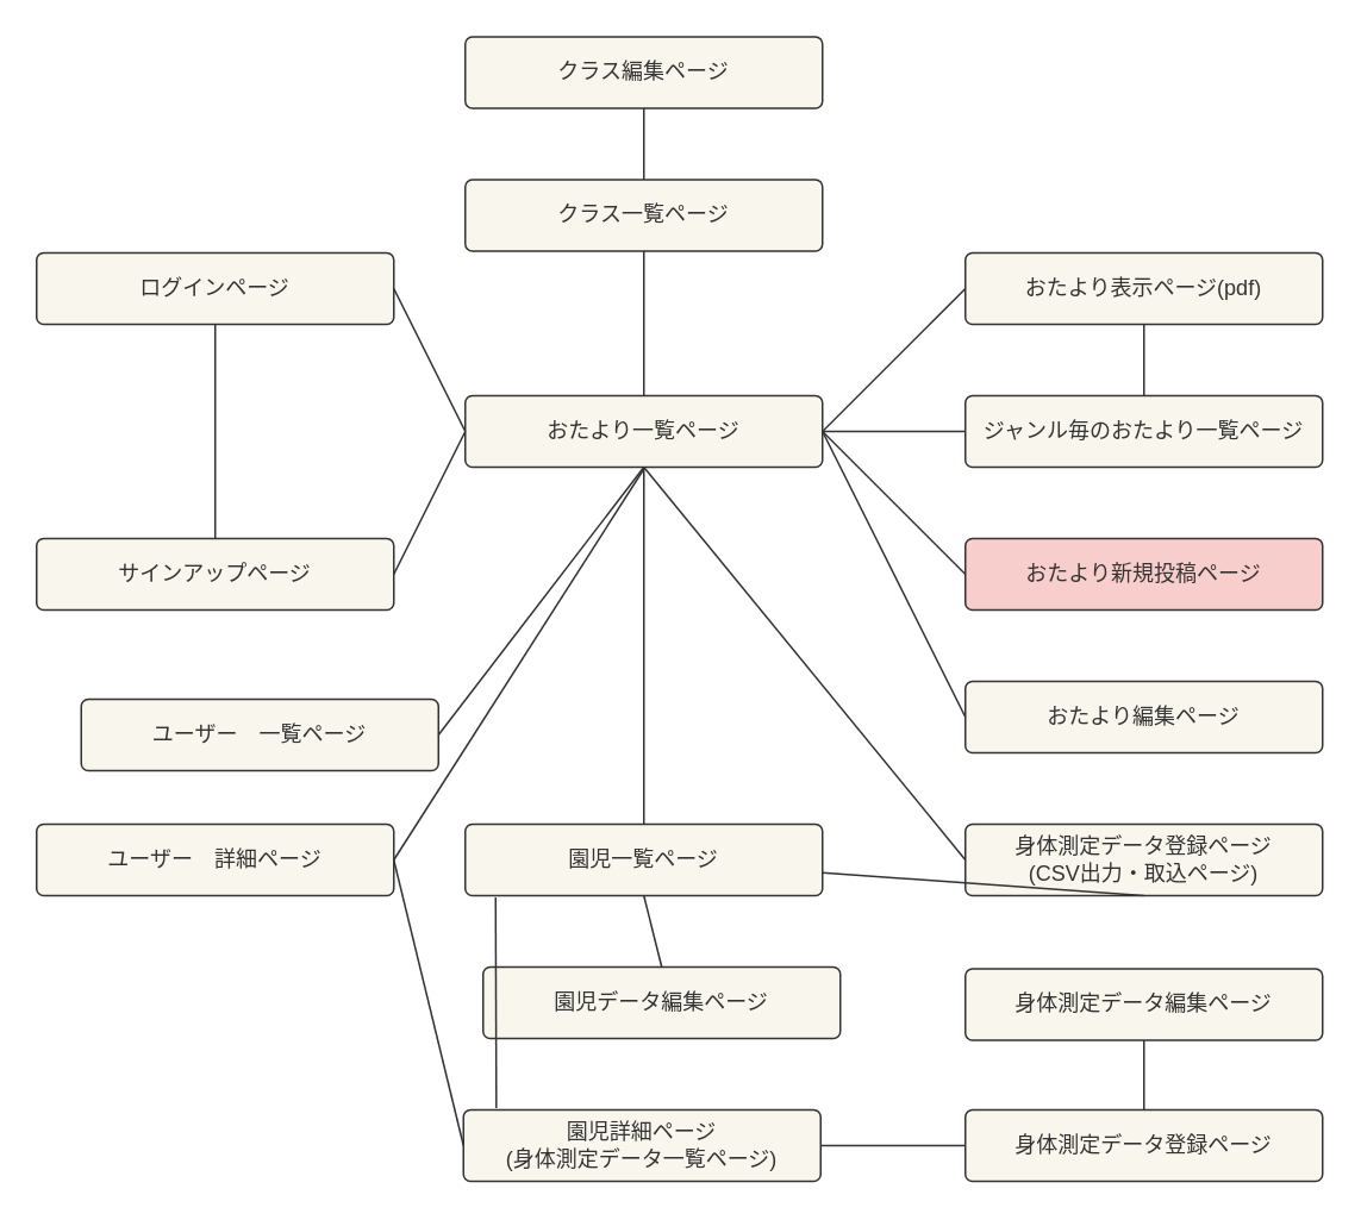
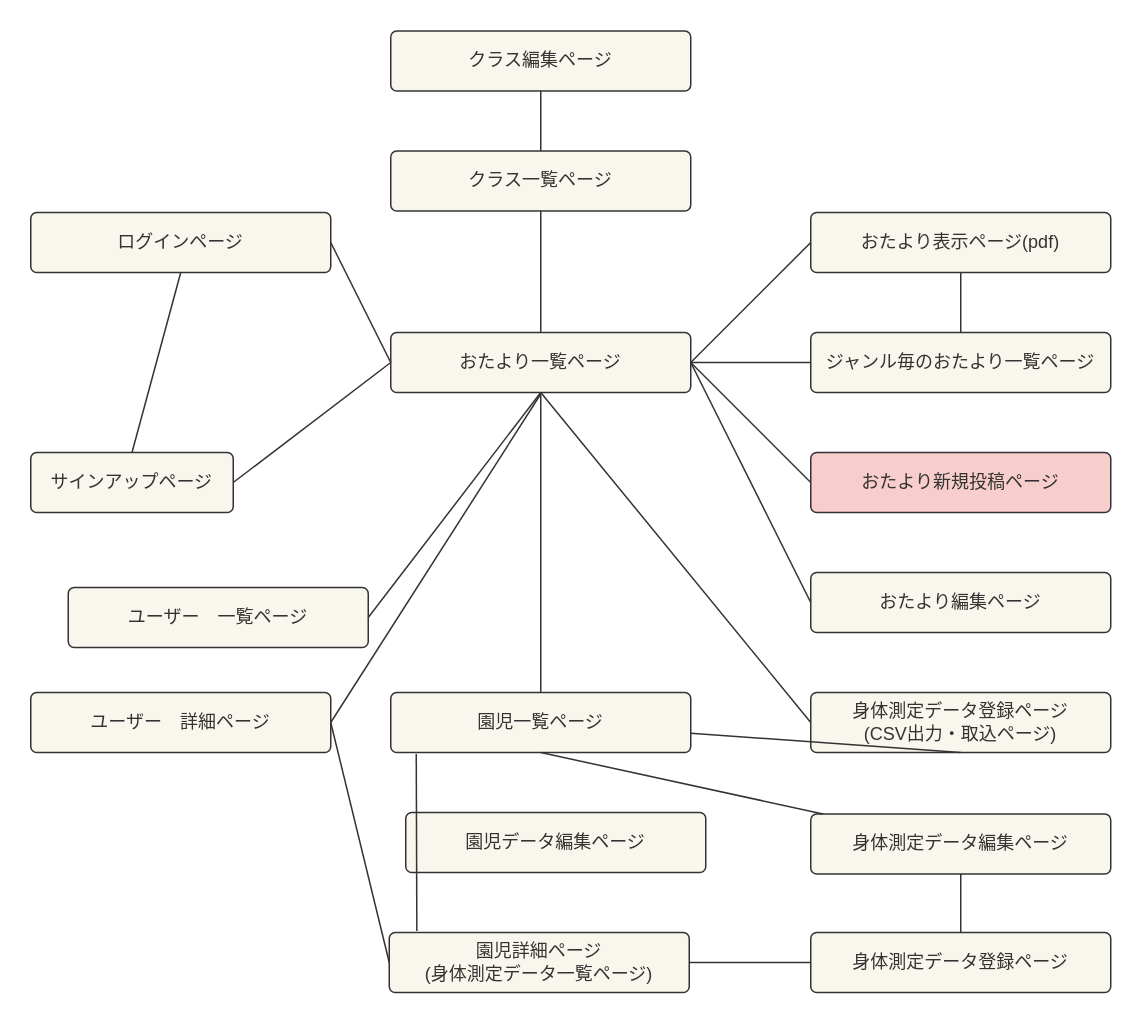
  <mxCell id="0" />
  <mxCell id="1" parent="0" />
  <mxCell id="2" value="ログインページ" style="rounded=1;arcSize=10;whiteSpace=wrap;html=1;align=center;fillColor=#f9f7ed;strokeColor=#333333;fontColor=#333333;labelBackgroundColor=none;" vertex="1" parent="1"><mxGeometry x="20" y="141" width="200" height="40" as="geometry" /></mxCell>
- <mxCell id="3" value="サインアップページ" style="rounded=1;arcSize=10;whiteSpace=wrap;html=1;align=center;fillColor=#f9f7ed;strokeColor=#333333;fontColor=#333333;labelBackgroundColor=none;" vertex="1" parent="1"><mxGeometry x="20" y="301" width="200" height="40" as="geometry" /></mxCell>
+ <mxCell id="3" value="サインアップページ" style="rounded=1;arcSize=10;whiteSpace=wrap;html=1;align=center;fillColor=#f9f7ed;strokeColor=#333333;fontColor=#333333;labelBackgroundColor=none;" vertex="1" parent="1"><mxGeometry x="20" y="301" width="135" height="40" as="geometry" /></mxCell>
  <mxCell id="4" value="おたより一覧ページ" style="rounded=1;arcSize=10;whiteSpace=wrap;html=1;align=center;fillColor=#f9f7ed;strokeColor=#333333;fontColor=#333333;labelBackgroundColor=none;" vertex="1" parent="1"><mxGeometry x="260" y="221" width="200" height="40" as="geometry" /></mxCell>
  <mxCell id="5" value="おたより表示ページ(pdf)" style="rounded=1;arcSize=10;whiteSpace=wrap;html=1;align=center;fillColor=#f9f7ed;strokeColor=#333333;fontColor=#333333;labelBackgroundColor=none;" vertex="1" parent="1"><mxGeometry x="540" y="141" width="200" height="40" as="geometry" /></mxCell>
  <mxCell id="6" value="ジャンル毎のおたより一覧ページ" style="rounded=1;arcSize=10;whiteSpace=wrap;html=1;align=center;fillColor=#f9f7ed;strokeColor=#333333;fontColor=#333333;labelBackgroundColor=none;" vertex="1" parent="1"><mxGeometry x="540" y="221" width="200" height="40" as="geometry" /></mxCell>
  <mxCell id="7" value="おたより新規投稿ページ" style="rounded=1;arcSize=10;whiteSpace=wrap;html=1;align=center;fillColor=#f8cecc;strokeColor=#333333;fontColor=#333333;labelBackgroundColor=none;" vertex="1" parent="1"><mxGeometry x="540" y="301" width="200" height="40" as="geometry" /></mxCell>
  <mxCell id="8" value="おたより編集ページ" style="rounded=1;arcSize=10;whiteSpace=wrap;html=1;align=center;fillColor=#f9f7ed;strokeColor=#333333;fontColor=#333333;labelBackgroundColor=none;" vertex="1" parent="1"><mxGeometry x="540" y="381" width="200" height="40" as="geometry" /></mxCell>
  <mxCell id="9" value="" style="endArrow=none;html=1;rounded=0;exitX=0.5;exitY=1;exitDx=0;exitDy=0;entryX=0.5;entryY=0;entryDx=0;entryDy=0;fillColor=#f9f7ed;strokeColor=#333333;fontColor=#333333;labelBackgroundColor=none;" edge="1" parent="1" source="2" target="3"><mxGeometry relative="1" as="geometry"><mxPoint x="80" y="251" as="sourcePoint" /><mxPoint x="240" y="251" as="targetPoint" /></mxGeometry></mxCell>
  <mxCell id="10" value="" style="endArrow=none;html=1;rounded=0;exitX=1;exitY=0.5;exitDx=0;exitDy=0;entryX=0;entryY=0.5;entryDx=0;entryDy=0;fillColor=#f9f7ed;strokeColor=#333333;fontColor=#333333;labelBackgroundColor=none;" edge="1" parent="1" source="2" target="4"><mxGeometry relative="1" as="geometry"><mxPoint x="330" y="501" as="sourcePoint" /><mxPoint x="490" y="501" as="targetPoint" /></mxGeometry></mxCell>
  <mxCell id="11" value="" style="endArrow=none;html=1;rounded=0;exitX=1;exitY=0.5;exitDx=0;exitDy=0;fillColor=#f9f7ed;strokeColor=#333333;fontColor=#333333;labelBackgroundColor=none;" edge="1" parent="1" source="3"><mxGeometry relative="1" as="geometry"><mxPoint x="230" y="171" as="sourcePoint" /><mxPoint x="260" y="241" as="targetPoint" /></mxGeometry></mxCell>
  <mxCell id="12" value="" style="endArrow=none;html=1;rounded=0;exitX=1;exitY=0.5;exitDx=0;exitDy=0;entryX=0;entryY=0.5;entryDx=0;entryDy=0;fillColor=#f9f7ed;strokeColor=#333333;fontColor=#333333;labelBackgroundColor=none;" edge="1" parent="1" source="4" target="5"><mxGeometry relative="1" as="geometry"><mxPoint x="330" y="501" as="sourcePoint" /><mxPoint x="490" y="501" as="targetPoint" /></mxGeometry></mxCell>
  <mxCell id="13" value="" style="endArrow=none;html=1;rounded=0;entryX=0;entryY=0.5;entryDx=0;entryDy=0;fillColor=#f9f7ed;strokeColor=#333333;fontColor=#333333;labelBackgroundColor=none;" edge="1" parent="1" target="6"><mxGeometry relative="1" as="geometry"><mxPoint x="460" y="241" as="sourcePoint" /><mxPoint x="550" y="171" as="targetPoint" /></mxGeometry></mxCell>
  <mxCell id="14" value="" style="endArrow=none;html=1;rounded=0;entryX=0;entryY=0.5;entryDx=0;entryDy=0;exitX=1;exitY=0.5;exitDx=0;exitDy=0;fillColor=#f9f7ed;strokeColor=#333333;fontColor=#333333;labelBackgroundColor=none;" edge="1" parent="1" source="4" target="7"><mxGeometry relative="1" as="geometry"><mxPoint x="470" y="241" as="sourcePoint" /><mxPoint x="550" y="251" as="targetPoint" /></mxGeometry></mxCell>
  <mxCell id="15" value="" style="endArrow=none;html=1;rounded=0;entryX=0;entryY=0.5;entryDx=0;entryDy=0;fillColor=#f9f7ed;strokeColor=#333333;fontColor=#333333;labelBackgroundColor=none;" edge="1" parent="1" target="8"><mxGeometry relative="1" as="geometry"><mxPoint x="460" y="241" as="sourcePoint" /><mxPoint x="550" y="331" as="targetPoint" /></mxGeometry></mxCell>
  <mxCell id="16" value="" style="endArrow=none;html=1;rounded=0;entryX=0.5;entryY=0;entryDx=0;entryDy=0;exitX=0.5;exitY=1;exitDx=0;exitDy=0;fillColor=#f9f7ed;strokeColor=#333333;fontColor=#333333;labelBackgroundColor=none;" edge="1" parent="1" source="5" target="6"><mxGeometry relative="1" as="geometry"><mxPoint x="470" y="251" as="sourcePoint" /><mxPoint x="550" y="331" as="targetPoint" /></mxGeometry></mxCell>
  <mxCell id="17" value="クラス一覧ページ" style="rounded=1;arcSize=10;whiteSpace=wrap;html=1;align=center;fillColor=#f9f7ed;strokeColor=#333333;fontColor=#333333;labelBackgroundColor=none;" vertex="1" parent="1"><mxGeometry x="260" y="100" width="200" height="40" as="geometry" /></mxCell>
  <mxCell id="18" value="クラス編集ページ" style="rounded=1;arcSize=10;whiteSpace=wrap;html=1;align=center;fillColor=#f9f7ed;strokeColor=#333333;fontColor=#333333;labelBackgroundColor=none;" vertex="1" parent="1"><mxGeometry x="260" y="20" width="200" height="40" as="geometry" /></mxCell>
  <mxCell id="19" value="園児一覧ページ" style="rounded=1;arcSize=10;whiteSpace=wrap;html=1;align=center;fillColor=#f9f7ed;strokeColor=#333333;fontColor=#333333;labelBackgroundColor=none;" vertex="1" parent="1"><mxGeometry x="260" y="461" width="200" height="40" as="geometry" /></mxCell>
  <mxCell id="20" value="園児データ編集ページ" style="rounded=1;arcSize=10;whiteSpace=wrap;html=1;align=center;fillColor=#f9f7ed;strokeColor=#333333;fontColor=#333333;labelBackgroundColor=none;" vertex="1" parent="1"><mxGeometry x="270" y="541" width="200" height="40" as="geometry" /></mxCell>
  <mxCell id="21" value="園児詳細ページ&lt;br&gt;(身体測定データ一覧ページ)" style="rounded=1;arcSize=10;whiteSpace=wrap;html=1;align=center;fillColor=#f9f7ed;strokeColor=#333333;fontColor=#333333;labelBackgroundColor=none;" vertex="1" parent="1"><mxGeometry x="259" y="621" width="200" height="40" as="geometry" /></mxCell>
  <mxCell id="22" value="身体測定データ登録ページ&lt;br&gt;(CSV出力・取込ページ)" style="rounded=1;arcSize=10;whiteSpace=wrap;html=1;align=center;fillColor=#f9f7ed;strokeColor=#333333;fontColor=#333333;labelBackgroundColor=none;" vertex="1" parent="1"><mxGeometry x="540" y="461" width="200" height="40" as="geometry" /></mxCell>
  <mxCell id="23" value="身体測定データ登録ページ" style="rounded=1;arcSize=10;whiteSpace=wrap;html=1;align=center;fillColor=#f9f7ed;strokeColor=#333333;fontColor=#333333;labelBackgroundColor=none;" vertex="1" parent="1"><mxGeometry x="540" y="621" width="200" height="40" as="geometry" /></mxCell>
  <mxCell id="24" value="身体測定データ編集ページ" style="rounded=1;arcSize=10;whiteSpace=wrap;html=1;align=center;fillColor=#f9f7ed;strokeColor=#333333;fontColor=#333333;labelBackgroundColor=none;" vertex="1" parent="1"><mxGeometry x="540" y="542" width="200" height="40" as="geometry" /></mxCell>
  <mxCell id="25" value="ユーザー　一覧ページ" style="rounded=1;arcSize=10;whiteSpace=wrap;html=1;align=center;fillColor=#f9f7ed;strokeColor=#333333;fontColor=#333333;labelBackgroundColor=none;" vertex="1" parent="1"><mxGeometry x="45" y="391" width="200" height="40" as="geometry" /></mxCell>
  <mxCell id="26" value="ユーザー　詳細ページ" style="rounded=1;arcSize=10;whiteSpace=wrap;html=1;align=center;fillColor=#f9f7ed;strokeColor=#333333;fontColor=#333333;labelBackgroundColor=none;" vertex="1" parent="1"><mxGeometry x="20" y="461" width="200" height="40" as="geometry" /></mxCell>
  <mxCell id="27" value="" style="endArrow=none;html=1;rounded=0;exitX=1;exitY=0.5;exitDx=0;exitDy=0;entryX=0.5;entryY=1;entryDx=0;entryDy=0;fillColor=#f9f7ed;strokeColor=#333333;fontColor=#333333;labelBackgroundColor=none;" edge="1" parent="1" source="25" target="4"><mxGeometry relative="1" as="geometry"><mxPoint x="230" y="331" as="sourcePoint" /><mxPoint x="270" y="251" as="targetPoint" /></mxGeometry></mxCell>
  <mxCell id="28" value="" style="endArrow=none;html=1;rounded=0;exitX=1;exitY=0.5;exitDx=0;exitDy=0;fillColor=#f9f7ed;strokeColor=#333333;fontColor=#333333;labelBackgroundColor=none;" edge="1" parent="1" source="26"><mxGeometry relative="1" as="geometry"><mxPoint x="230" y="411" as="sourcePoint" /><mxPoint x="360" y="262" as="targetPoint" /></mxGeometry></mxCell>
  <mxCell id="29" value="" style="endArrow=none;html=1;rounded=0;exitX=0.5;exitY=1;exitDx=0;exitDy=0;entryX=0.5;entryY=0;entryDx=0;entryDy=0;fillColor=#f9f7ed;strokeColor=#333333;fontColor=#333333;labelBackgroundColor=none;" edge="1" parent="1" source="17" target="4"><mxGeometry relative="1" as="geometry"><mxPoint x="230" y="491" as="sourcePoint" /><mxPoint x="370" y="272" as="targetPoint" /></mxGeometry></mxCell>
  <mxCell id="30" value="" style="endArrow=none;html=1;rounded=0;exitX=0.5;exitY=1;exitDx=0;exitDy=0;entryX=0.5;entryY=0;entryDx=0;entryDy=0;fillColor=#f9f7ed;strokeColor=#333333;fontColor=#333333;labelBackgroundColor=none;" edge="1" parent="1" source="18" target="17"><mxGeometry relative="1" as="geometry"><mxPoint x="370" y="150" as="sourcePoint" /><mxPoint x="370" y="269" as="targetPoint" /></mxGeometry></mxCell>
  <mxCell id="31" value="" style="endArrow=none;html=1;rounded=0;exitX=0.5;exitY=1;exitDx=0;exitDy=0;entryX=0.5;entryY=0;entryDx=0;entryDy=0;fillColor=#f9f7ed;strokeColor=#333333;fontColor=#333333;labelBackgroundColor=none;" edge="1" parent="1" source="4" target="19"><mxGeometry relative="1" as="geometry"><mxPoint x="370" y="32" as="sourcePoint" /><mxPoint x="370" y="72" as="targetPoint" /></mxGeometry></mxCell>
  <mxCell id="32" value="" style="endArrow=none;html=1;rounded=0;exitX=1;exitY=0.5;exitDx=0;exitDy=0;entryX=0;entryY=0.5;entryDx=0;entryDy=0;fillColor=#f9f7ed;strokeColor=#333333;fontColor=#333333;labelBackgroundColor=none;" edge="1" parent="1" source="26" target="21"><mxGeometry relative="1" as="geometry"><mxPoint x="370" y="271" as="sourcePoint" /><mxPoint x="370" y="471" as="targetPoint" /></mxGeometry></mxCell>
- <mxCell id="33" value="" style="endArrow=none;html=1;rounded=0;exitX=0.5;exitY=1;exitDx=0;exitDy=0;entryX=0.5;entryY=0;entryDx=0;entryDy=0;fillColor=#f9f7ed;strokeColor=#333333;fontColor=#333333;labelBackgroundColor=none;" edge="1" parent="1" source="19" target="20"><mxGeometry relative="1" as="geometry"><mxPoint x="230" y="491" as="sourcePoint" /><mxPoint x="310" y="651" as="targetPoint" /></mxGeometry></mxCell>
+ <mxCell id="33" value="" style="endArrow=none;html=1;rounded=0;exitX=0.5;exitY=1;exitDx=0;exitDy=0;fillColor=#f9f7ed;strokeColor=#333333;fontColor=#333333;labelBackgroundColor=none;" edge="1" parent="1" source="19" target="24"><mxGeometry relative="1" as="geometry"><mxPoint x="230" y="491" as="sourcePoint" /><mxPoint x="310" y="651" as="targetPoint" /></mxGeometry></mxCell>
  <mxCell id="34" value="" style="endArrow=none;html=1;rounded=0;entryX=0.092;entryY=-0.025;entryDx=0;entryDy=0;entryPerimeter=0;fillColor=#f9f7ed;strokeColor=#333333;fontColor=#333333;labelBackgroundColor=none;" edge="1" parent="1" target="21"><mxGeometry relative="1" as="geometry"><mxPoint x="277" y="502" as="sourcePoint" /><mxPoint x="280" y="612" as="targetPoint" /></mxGeometry></mxCell>
  <mxCell id="35" value="" style="endArrow=none;html=1;rounded=0;entryX=0;entryY=0.5;entryDx=0;entryDy=0;exitX=0.5;exitY=1;exitDx=0;exitDy=0;fillColor=#f9f7ed;strokeColor=#333333;fontColor=#333333;labelBackgroundColor=none;" edge="1" parent="1" source="4" target="22"><mxGeometry relative="1" as="geometry"><mxPoint x="287" y="512" as="sourcePoint" /><mxPoint x="287.4" y="630" as="targetPoint" /></mxGeometry></mxCell>
  <mxCell id="36" value="" style="endArrow=none;html=1;rounded=0;exitX=0.5;exitY=1;exitDx=0;exitDy=0;fillColor=#f9f7ed;strokeColor=#333333;fontColor=#333333;labelBackgroundColor=none;" edge="1" parent="1" source="22" target="19"><mxGeometry relative="1" as="geometry"><mxPoint x="370" y="271" as="sourcePoint" /><mxPoint x="530" y="532" as="targetPoint" /></mxGeometry></mxCell>
  <mxCell id="37" value="" style="endArrow=none;html=1;rounded=0;entryX=0.5;entryY=0;entryDx=0;entryDy=0;exitX=0.5;exitY=1;exitDx=0;exitDy=0;fillColor=#f9f7ed;strokeColor=#333333;fontColor=#333333;labelBackgroundColor=none;" edge="1" parent="1" source="24" target="23"><mxGeometry relative="1" as="geometry"><mxPoint x="639.5" y="583" as="sourcePoint" /><mxPoint x="639.9" y="621" as="targetPoint" /></mxGeometry></mxCell>
  <mxCell id="38" value="" style="endArrow=none;html=1;rounded=0;exitX=1;exitY=0.5;exitDx=0;exitDy=0;entryX=0;entryY=0.5;entryDx=0;entryDy=0;fillColor=#f9f7ed;strokeColor=#333333;fontColor=#333333;labelBackgroundColor=none;" edge="1" parent="1" source="21" target="23"><mxGeometry relative="1" as="geometry"><mxPoint x="650" y="511" as="sourcePoint" /><mxPoint x="650.4" y="550" as="targetPoint" /></mxGeometry></mxCell>
